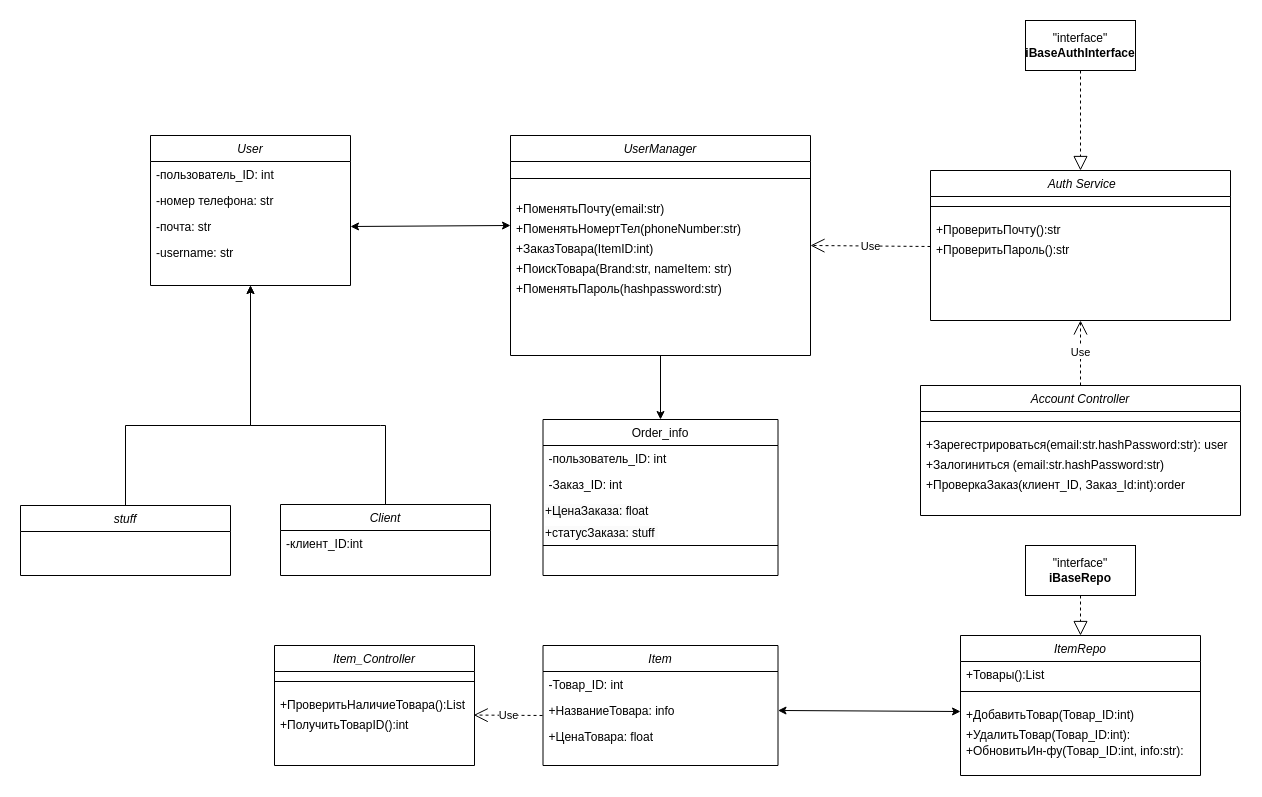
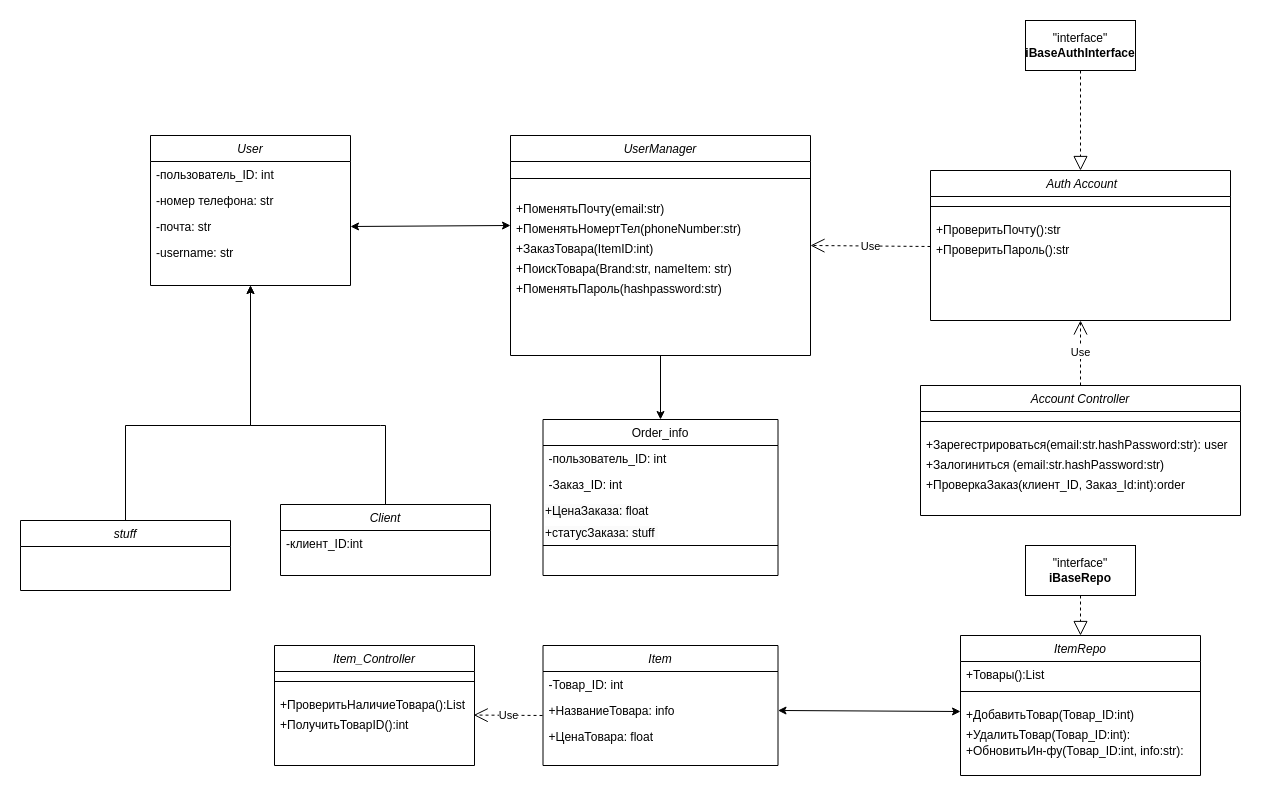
  <mxCell id="0" />
  <mxCell id="1" parent="0" />
  <mxCell id="2" value="User" style="swimlane;fontStyle=2;align=center;verticalAlign=top;childLayout=stackLayout;horizontal=1;startSize=26;horizontalStack=0;resizeParent=1;resizeLast=0;collapsible=1;marginBottom=0;rounded=0;shadow=0;strokeWidth=1;" parent="1" vertex="1"><mxGeometry x="150" y="135" width="200" height="150" as="geometry"><mxRectangle x="200" y="60" width="160" height="26" as="alternateBounds" /></mxGeometry></mxCell>
  <mxCell id="3" value="-пользователь_ID: int" style="text;align=left;verticalAlign=top;spacingLeft=4;spacingRight=4;overflow=hidden;rotatable=0;points=[[0,0.5],[1,0.5]];portConstraint=eastwest;rounded=0;shadow=0;html=0;" parent="2" vertex="1"><mxGeometry y="26" width="200" height="26" as="geometry" /></mxCell>
  <mxCell id="4" value="-номер телефона: str" style="text;align=left;verticalAlign=top;spacingLeft=4;spacingRight=4;overflow=hidden;rotatable=0;points=[[0,0.5],[1,0.5]];portConstraint=eastwest;rounded=0;shadow=0;html=0;" parent="2" vertex="1"><mxGeometry y="52" width="200" height="26" as="geometry" /></mxCell>
  <mxCell id="5" value="-почта: str" style="text;align=left;verticalAlign=top;spacingLeft=4;spacingRight=4;overflow=hidden;rotatable=0;points=[[0,0.5],[1,0.5]];portConstraint=eastwest;rounded=0;shadow=0;html=0;" parent="2" vertex="1"><mxGeometry y="78" width="200" height="26" as="geometry" /></mxCell>
  <mxCell id="6" value="-username: str" style="text;align=left;verticalAlign=top;spacingLeft=4;spacingRight=4;overflow=hidden;rotatable=0;points=[[0,0.5],[1,0.5]];portConstraint=eastwest;" parent="2" vertex="1"><mxGeometry y="104" width="200" height="26" as="geometry" /></mxCell>
  <mxCell id="7" style="edgeStyle=orthogonalEdgeStyle;rounded=0;orthogonalLoop=1;jettySize=auto;html=1;exitX=0.5;exitY=0;exitDx=0;exitDy=0;entryX=0.5;entryY=1;entryDx=0;entryDy=0;" parent="1" source="8" target="2" edge="1"><mxGeometry relative="1" as="geometry"><mxPoint x="190" y="345" as="targetPoint" /><Array as="points"><mxPoint x="125" y="425" /><mxPoint x="250" y="425" /></Array></mxGeometry></mxCell>
- <mxCell id="8" value="stuff" style="swimlane;fontStyle=2;align=center;verticalAlign=top;childLayout=stackLayout;horizontal=1;startSize=26;horizontalStack=0;resizeParent=1;resizeLast=0;collapsible=1;marginBottom=0;rounded=0;shadow=0;strokeWidth=1;" parent="1" vertex="1"><mxGeometry x="20" y="505" width="210" height="70" as="geometry"><mxRectangle x="200" y="60" width="160" height="26" as="alternateBounds" /></mxGeometry></mxCell>
+ <mxCell id="8" value="stuff" style="swimlane;fontStyle=2;align=center;verticalAlign=top;childLayout=stackLayout;horizontal=1;startSize=26;horizontalStack=0;resizeParent=1;resizeLast=0;collapsible=1;marginBottom=0;rounded=0;shadow=0;strokeWidth=1;" parent="1" vertex="1"><mxGeometry x="20" y="520" width="210" height="70" as="geometry"><mxRectangle x="200" y="60" width="160" height="26" as="alternateBounds" /></mxGeometry></mxCell>
  <mxCell id="9" style="edgeStyle=orthogonalEdgeStyle;rounded=0;orthogonalLoop=1;jettySize=auto;html=1;exitX=0.5;exitY=0;exitDx=0;exitDy=0;entryX=0.5;entryY=1;entryDx=0;entryDy=0;" parent="1" source="10" target="2" edge="1"><mxGeometry relative="1" as="geometry"><Array as="points"><mxPoint x="380" y="425" /><mxPoint x="220" y="425" /></Array></mxGeometry></mxCell>
  <mxCell id="10" value="Client" style="swimlane;fontStyle=2;align=center;verticalAlign=top;childLayout=stackLayout;horizontal=1;startSize=26;horizontalStack=0;resizeParent=1;resizeLast=0;collapsible=1;marginBottom=0;rounded=0;shadow=0;strokeWidth=1;" parent="1" vertex="1"><mxGeometry x="280" y="504" width="210" height="71" as="geometry"><mxRectangle x="200" y="60" width="160" height="26" as="alternateBounds" /></mxGeometry></mxCell>
  <mxCell id="11" value="-клиент_ID:int" style="text;align=left;verticalAlign=top;spacingLeft=4;spacingRight=4;overflow=hidden;rotatable=0;points=[[0,0.5],[1,0.5]];portConstraint=eastwest;rounded=0;shadow=0;html=0;" parent="10" vertex="1"><mxGeometry y="26" width="210" height="26" as="geometry" /></mxCell>
  <mxCell id="12" value="Account Controller" style="swimlane;fontStyle=2;align=center;verticalAlign=top;childLayout=stackLayout;horizontal=1;startSize=26;horizontalStack=0;resizeParent=1;resizeLast=0;collapsible=1;marginBottom=0;rounded=0;shadow=0;strokeWidth=1;" parent="1" vertex="1"><mxGeometry x="920" y="385" width="320" height="130" as="geometry"><mxRectangle x="200" y="60" width="160" height="26" as="alternateBounds" /></mxGeometry></mxCell>
  <mxCell id="13" value="" style="line;html=1;strokeWidth=1;align=left;verticalAlign=middle;spacingTop=-1;spacingLeft=3;spacingRight=3;rotatable=0;labelPosition=right;points=[];portConstraint=eastwest;" parent="12" vertex="1"><mxGeometry y="26" width="320" height="20" as="geometry" /></mxCell>
  <mxCell id="14" value="+Зарегестрироваться(email:str.hashPassword:str): user" style="text;align=left;verticalAlign=top;spacingLeft=4;spacingRight=4;overflow=hidden;rotatable=0;points=[[0,0.5],[1,0.5]];portConstraint=eastwest;" parent="12" vertex="1"><mxGeometry y="46" width="320" height="20" as="geometry" /></mxCell>
  <mxCell id="15" value="+Залогиниться (email:str.hashPassword:str)&#10;" style="text;align=left;verticalAlign=top;spacingLeft=4;spacingRight=4;overflow=hidden;rotatable=0;points=[[0,0.5],[1,0.5]];portConstraint=eastwest;" parent="12" vertex="1"><mxGeometry y="66" width="320" height="20" as="geometry" /></mxCell>
  <mxCell id="16" value="+ПроверкаЗаказ(клиент_ID, Заказ_Id:int):order" style="text;align=left;verticalAlign=top;spacingLeft=4;spacingRight=4;overflow=hidden;rotatable=0;points=[[0,0.5],[1,0.5]];portConstraint=eastwest;" parent="12" vertex="1"><mxGeometry y="86" width="320" height="24" as="geometry" /></mxCell>
  <mxCell id="17" value="Order_info" style="swimlane;fontStyle=0;align=center;verticalAlign=top;childLayout=stackLayout;horizontal=1;startSize=26;horizontalStack=0;resizeParent=1;resizeLast=0;collapsible=1;marginBottom=0;rounded=0;shadow=0;strokeWidth=1;" parent="1" vertex="1"><mxGeometry x="542.5" y="419" width="235" height="156" as="geometry"><mxRectangle x="550" y="140" width="160" height="26" as="alternateBounds" /></mxGeometry></mxCell>
  <mxCell id="18" value="-пользователь_ID: int" style="text;align=left;verticalAlign=top;spacingLeft=4;spacingRight=4;overflow=hidden;rotatable=0;points=[[0,0.5],[1,0.5]];portConstraint=eastwest;rounded=0;shadow=0;html=0;" parent="17" vertex="1"><mxGeometry y="26" width="235" height="26" as="geometry" /></mxCell>
  <mxCell id="19" value="-Заказ_ID: int" style="text;align=left;verticalAlign=top;spacingLeft=4;spacingRight=4;overflow=hidden;rotatable=0;points=[[0,0.5],[1,0.5]];portConstraint=eastwest;rounded=0;shadow=0;html=0;" parent="17" vertex="1"><mxGeometry y="52" width="235" height="26" as="geometry" /></mxCell>
  <mxCell id="20" value="&lt;span style=&quot;color: rgb(0, 0, 0); font-family: Helvetica; font-size: 12px; font-style: normal; font-variant-ligatures: normal; font-variant-caps: normal; font-weight: 400; letter-spacing: normal; orphans: 2; text-align: left; text-indent: 0px; text-transform: none; widows: 2; word-spacing: 0px; -webkit-text-stroke-width: 0px; background-color: rgb(251, 251, 251); text-decoration-thickness: initial; text-decoration-style: initial; text-decoration-color: initial; float: none; display: inline !important;&quot;&gt;+ЦенаЗаказа: float&lt;/span&gt;" style="text;whiteSpace=wrap;html=1;" parent="17" vertex="1"><mxGeometry y="78" width="235" height="22" as="geometry" /></mxCell>
  <mxCell id="21" value="&lt;span style=&quot;color: rgb(0, 0, 0); font-family: Helvetica; font-size: 12px; font-style: normal; font-variant-ligatures: normal; font-variant-caps: normal; font-weight: 400; letter-spacing: normal; orphans: 2; text-align: left; text-indent: 0px; text-transform: none; widows: 2; word-spacing: 0px; -webkit-text-stroke-width: 0px; background-color: rgb(251, 251, 251); text-decoration-thickness: initial; text-decoration-style: initial; text-decoration-color: initial; float: none; display: inline !important;&quot;&gt;+статусЗаказа: stuff&amp;nbsp;&lt;br&gt;&lt;/span&gt;" style="text;whiteSpace=wrap;html=1;" parent="17" vertex="1"><mxGeometry y="100" width="235" height="22" as="geometry" /></mxCell>
  <mxCell id="22" value="" style="line;html=1;strokeWidth=1;align=left;verticalAlign=middle;spacingTop=-1;spacingLeft=3;spacingRight=3;rotatable=0;labelPosition=right;points=[];portConstraint=eastwest;" parent="17" vertex="1"><mxGeometry y="122" width="235" height="8" as="geometry" /></mxCell>
  <mxCell id="23" value="Item_Controller" style="swimlane;fontStyle=2;align=center;verticalAlign=top;childLayout=stackLayout;horizontal=1;startSize=26;horizontalStack=0;resizeParent=1;resizeLast=0;collapsible=1;marginBottom=0;rounded=0;shadow=0;strokeWidth=1;" parent="1" vertex="1"><mxGeometry x="274" y="645" width="200" height="120" as="geometry"><mxRectangle x="200" y="60" width="160" height="26" as="alternateBounds" /></mxGeometry></mxCell>
  <mxCell id="24" value="" style="line;html=1;strokeWidth=1;align=left;verticalAlign=middle;spacingTop=-1;spacingLeft=3;spacingRight=3;rotatable=0;labelPosition=right;points=[];portConstraint=eastwest;" parent="23" vertex="1"><mxGeometry y="26" width="200" height="20" as="geometry" /></mxCell>
  <mxCell id="25" value="+ПроверитьНаличиеТовара():List" style="text;align=left;verticalAlign=top;spacingLeft=4;spacingRight=4;overflow=hidden;rotatable=0;points=[[0,0.5],[1,0.5]];portConstraint=eastwest;" parent="23" vertex="1"><mxGeometry y="46" width="200" height="20" as="geometry" /></mxCell>
  <mxCell id="26" value="+ПолучитьТоварID():int&#10;" style="text;align=left;verticalAlign=top;spacingLeft=4;spacingRight=4;overflow=hidden;rotatable=0;points=[[0,0.5],[1,0.5]];portConstraint=eastwest;" parent="23" vertex="1"><mxGeometry y="66" width="200" height="16" as="geometry" /></mxCell>
- <mxCell id="27" value=" Auth Service" style="swimlane;fontStyle=2;align=center;verticalAlign=top;childLayout=stackLayout;horizontal=1;startSize=26;horizontalStack=0;resizeParent=1;resizeLast=0;collapsible=1;marginBottom=0;rounded=0;shadow=0;strokeWidth=1;" parent="1" vertex="1"><mxGeometry x="930" y="170" width="300" height="150" as="geometry"><mxRectangle x="200" y="60" width="160" height="26" as="alternateBounds" /></mxGeometry></mxCell>
+ <mxCell id="27" value=" Auth Account" style="swimlane;fontStyle=2;align=center;verticalAlign=top;childLayout=stackLayout;horizontal=1;startSize=26;horizontalStack=0;resizeParent=1;resizeLast=0;collapsible=1;marginBottom=0;rounded=0;shadow=0;strokeWidth=1;" parent="1" vertex="1"><mxGeometry x="930" y="170" width="300" height="150" as="geometry"><mxRectangle x="200" y="60" width="160" height="26" as="alternateBounds" /></mxGeometry></mxCell>
  <mxCell id="28" value="" style="line;html=1;strokeWidth=1;align=left;verticalAlign=middle;spacingTop=-1;spacingLeft=3;spacingRight=3;rotatable=0;labelPosition=right;points=[];portConstraint=eastwest;" parent="27" vertex="1"><mxGeometry y="26" width="300" height="20" as="geometry" /></mxCell>
  <mxCell id="29" value="+ПроверитьПочту():str" style="text;align=left;verticalAlign=top;spacingLeft=4;spacingRight=4;overflow=hidden;rotatable=0;points=[[0,0.5],[1,0.5]];portConstraint=eastwest;" parent="27" vertex="1"><mxGeometry y="46" width="300" height="20" as="geometry" /></mxCell>
  <mxCell id="30" value="+ПроверитьПароль():str" style="text;align=left;verticalAlign=top;spacingLeft=4;spacingRight=4;overflow=hidden;rotatable=0;points=[[0,0.5],[1,0.5]];portConstraint=eastwest;" parent="27" vertex="1"><mxGeometry y="66" width="300" height="20" as="geometry" /></mxCell>
  <mxCell id="31" style="edgeStyle=orthogonalEdgeStyle;rounded=0;orthogonalLoop=1;jettySize=auto;html=1;entryX=0.5;entryY=0;entryDx=0;entryDy=0;" edge="1" parent="1" source="32" target="17"><mxGeometry relative="1" as="geometry" /></mxCell>
  <mxCell id="32" value="UserManager" style="swimlane;fontStyle=2;align=center;verticalAlign=top;childLayout=stackLayout;horizontal=1;startSize=26;horizontalStack=0;resizeParent=1;resizeLast=0;collapsible=1;marginBottom=0;rounded=0;shadow=0;strokeWidth=1;" parent="1" vertex="1"><mxGeometry x="510" y="135" width="300" height="220" as="geometry"><mxRectangle x="200" y="60" width="160" height="26" as="alternateBounds" /></mxGeometry></mxCell>
  <mxCell id="33" value="" style="line;html=1;strokeWidth=1;align=left;verticalAlign=middle;spacingTop=-1;spacingLeft=3;spacingRight=3;rotatable=0;labelPosition=right;points=[];portConstraint=eastwest;" parent="32" vertex="1"><mxGeometry y="26" width="300" height="34" as="geometry" /></mxCell>
  <mxCell id="34" value="+ПоменятьПочту(email:str)" style="text;align=left;verticalAlign=top;spacingLeft=4;spacingRight=4;overflow=hidden;rotatable=0;points=[[0,0.5],[1,0.5]];portConstraint=eastwest;" parent="32" vertex="1"><mxGeometry y="60" width="300" height="20" as="geometry" /></mxCell>
  <mxCell id="35" value="+ПоменятьНомертТел(phoneNumber:str)" style="text;align=left;verticalAlign=top;spacingLeft=4;spacingRight=4;overflow=hidden;rotatable=0;points=[[0,0.5],[1,0.5]];portConstraint=eastwest;" parent="32" vertex="1"><mxGeometry y="80" width="300" height="20" as="geometry" /></mxCell>
  <mxCell id="36" value="+ЗаказТовара(ItemID:int)" style="text;align=left;verticalAlign=top;spacingLeft=4;spacingRight=4;overflow=hidden;rotatable=0;points=[[0,0.5],[1,0.5]];portConstraint=eastwest;" parent="32" vertex="1"><mxGeometry y="100" width="300" height="20" as="geometry" /></mxCell>
  <mxCell id="37" value="+ПоискТовара(Brand:str, nameItem: str)" style="text;align=left;verticalAlign=top;spacingLeft=4;spacingRight=4;overflow=hidden;rotatable=0;points=[[0,0.5],[1,0.5]];portConstraint=eastwest;" parent="32" vertex="1"><mxGeometry y="120" width="300" height="20" as="geometry" /></mxCell>
  <mxCell id="38" value="+ПоменятьПароль(hashpassword:str)" style="text;align=left;verticalAlign=top;spacingLeft=4;spacingRight=4;overflow=hidden;rotatable=0;points=[[0,0.5],[1,0.5]];portConstraint=eastwest;" parent="32" vertex="1"><mxGeometry y="140" width="300" height="20" as="geometry" /></mxCell>
  <mxCell id="39" value="" style="endArrow=classic;startArrow=classic;html=1;rounded=0;exitX=1;exitY=0.5;exitDx=0;exitDy=0;entryX=0;entryY=0.5;entryDx=0;entryDy=0;" parent="1" source="5" target="35" edge="1"><mxGeometry width="50" height="50" relative="1" as="geometry"><mxPoint x="610" y="415" as="sourcePoint" /><mxPoint x="560.3" y="215.3" as="targetPoint" /></mxGeometry></mxCell>
  <mxCell id="40" value="Use" style="endArrow=open;endSize=12;dashed=1;html=1;rounded=0;exitX=0;exitY=0.5;exitDx=0;exitDy=0;entryX=1;entryY=0.5;entryDx=0;entryDy=0;" parent="1" source="30" target="36" edge="1"><mxGeometry width="160" relative="1" as="geometry"><mxPoint x="1011" y="251" as="sourcePoint" /><mxPoint x="900" y="225" as="targetPoint" /></mxGeometry></mxCell>
  <mxCell id="41" value="&lt;div&gt;&quot;interface&quot;&lt;/div&gt;&lt;div&gt;&lt;b&gt;iBaseAuthInterface&lt;/b&gt;&lt;br&gt;&lt;/div&gt;" style="html=1;whiteSpace=wrap;" parent="1" vertex="1"><mxGeometry x="1025" y="20" width="110" height="50" as="geometry" /></mxCell>
  <mxCell id="42" value="&lt;div&gt;&quot;interface&quot;&lt;/div&gt;&lt;div&gt;&lt;b&gt;iBaseRepo&lt;/b&gt;&lt;br&gt;&lt;/div&gt;" style="html=1;whiteSpace=wrap;" parent="1" vertex="1"><mxGeometry x="1025" y="545" width="110" height="50" as="geometry" /></mxCell>
  <mxCell id="43" value="Use" style="endArrow=open;endSize=12;dashed=1;html=1;rounded=0;entryX=0.996;entryY=0.222;entryDx=0;entryDy=0;entryPerimeter=0;exitX=-0.002;exitY=0.692;exitDx=0;exitDy=0;exitPerimeter=0;" parent="1" source="56" target="26" edge="1"><mxGeometry width="160" relative="1" as="geometry"><mxPoint x="542" y="710" as="sourcePoint" /><mxPoint x="470" y="719" as="targetPoint" /><Array as="points" /></mxGeometry></mxCell>
  <mxCell id="44" value="ItemRepo" style="swimlane;fontStyle=2;align=center;verticalAlign=top;childLayout=stackLayout;horizontal=1;startSize=26;horizontalStack=0;resizeParent=1;resizeLast=0;collapsible=1;marginBottom=0;rounded=0;shadow=0;strokeWidth=1;" parent="1" vertex="1"><mxGeometry x="960" y="635" width="240" height="140" as="geometry"><mxRectangle x="200" y="60" width="160" height="26" as="alternateBounds" /></mxGeometry></mxCell>
  <mxCell id="45" value="+Товары():List" style="text;align=left;verticalAlign=top;spacingLeft=4;spacingRight=4;overflow=hidden;rotatable=0;points=[[0,0.5],[1,0.5]];portConstraint=eastwest;" parent="44" vertex="1"><mxGeometry y="26" width="240" height="20" as="geometry" /></mxCell>
  <mxCell id="46" value="" style="line;html=1;strokeWidth=1;align=left;verticalAlign=middle;spacingTop=-1;spacingLeft=3;spacingRight=3;rotatable=0;labelPosition=right;points=[];portConstraint=eastwest;" parent="44" vertex="1"><mxGeometry y="46" width="240" height="20" as="geometry" /></mxCell>
  <mxCell id="47" value="+ДобавитьТовар(Товар_ID:int)" style="text;align=left;verticalAlign=top;spacingLeft=4;spacingRight=4;overflow=hidden;rotatable=0;points=[[0,0.5],[1,0.5]];portConstraint=eastwest;" parent="44" vertex="1"><mxGeometry y="66" width="240" height="20" as="geometry" /></mxCell>
  <mxCell id="48" value="+УдалитьТовар(Товар_ID:int):" style="text;align=left;verticalAlign=top;spacingLeft=4;spacingRight=4;overflow=hidden;rotatable=0;points=[[0,0.5],[1,0.5]];portConstraint=eastwest;" parent="44" vertex="1"><mxGeometry y="86" width="240" height="16" as="geometry" /></mxCell>
  <mxCell id="49" value="+ОбновитьИн-фу(Товар_ID:int, info:str):" style="text;align=left;verticalAlign=top;spacingLeft=4;spacingRight=4;overflow=hidden;rotatable=0;points=[[0,0.5],[1,0.5]];portConstraint=eastwest;" parent="44" vertex="1"><mxGeometry y="102" width="240" height="16" as="geometry" /></mxCell>
  <mxCell id="50" value="" style="endArrow=classic;startArrow=classic;html=1;rounded=0;exitX=0;exitY=0.5;exitDx=0;exitDy=0;entryX=1;entryY=0.5;entryDx=0;entryDy=0;" parent="1" source="47" target="56" edge="1"><mxGeometry width="50" height="50" relative="1" as="geometry"><mxPoint x="-280" y="1016" as="sourcePoint" /><mxPoint x="-70" y="945" as="targetPoint" /><Array as="points" /></mxGeometry></mxCell>
  <mxCell id="51" value="Use" style="endArrow=open;endSize=12;dashed=1;html=1;rounded=0;entryX=0.5;entryY=1;entryDx=0;entryDy=0;exitX=0.5;exitY=0;exitDx=0;exitDy=0;" parent="1" source="12" target="27" edge="1"><mxGeometry width="160" relative="1" as="geometry"><mxPoint x="1310" y="255" as="sourcePoint" /><mxPoint x="1210" y="325" as="targetPoint" /></mxGeometry></mxCell>
  <mxCell id="52" value="" style="endArrow=block;dashed=1;endFill=0;endSize=12;html=1;rounded=0;exitX=0.5;exitY=1;exitDx=0;exitDy=0;entryX=0.5;entryY=0;entryDx=0;entryDy=0;" parent="1" source="42" target="44" edge="1"><mxGeometry width="160" relative="1" as="geometry"><mxPoint x="650" y="815" as="sourcePoint" /><mxPoint x="810" y="815" as="targetPoint" /></mxGeometry></mxCell>
  <mxCell id="53" value="" style="endArrow=block;dashed=1;endFill=0;endSize=12;html=1;rounded=0;entryX=0.5;entryY=0;entryDx=0;entryDy=0;exitX=0.5;exitY=1;exitDx=0;exitDy=0;" parent="1" source="41" target="27" edge="1"><mxGeometry width="160" relative="1" as="geometry"><mxPoint x="1140" y="85" as="sourcePoint" /><mxPoint x="1210" y="55" as="targetPoint" /></mxGeometry></mxCell>
  <mxCell id="54" value="Item" style="swimlane;fontStyle=2;align=center;verticalAlign=top;childLayout=stackLayout;horizontal=1;startSize=26;horizontalStack=0;resizeParent=1;resizeLast=0;collapsible=1;marginBottom=0;rounded=0;shadow=0;strokeWidth=1;" parent="1" vertex="1"><mxGeometry x="542.5" y="645" width="235" height="120" as="geometry"><mxRectangle x="200" y="60" width="160" height="26" as="alternateBounds" /></mxGeometry></mxCell>
  <mxCell id="55" value="-Товар_ID: int" style="text;align=left;verticalAlign=top;spacingLeft=4;spacingRight=4;overflow=hidden;rotatable=0;points=[[0,0.5],[1,0.5]];portConstraint=eastwest;rounded=0;shadow=0;html=0;" parent="54" vertex="1"><mxGeometry y="26" width="235" height="26" as="geometry" /></mxCell>
  <mxCell id="56" value="+НазваниеТовара: info" style="text;align=left;verticalAlign=top;spacingLeft=4;spacingRight=4;overflow=hidden;rotatable=0;points=[[0,0.5],[1,0.5]];portConstraint=eastwest;" parent="54" vertex="1"><mxGeometry y="52" width="235" height="26" as="geometry" /></mxCell>
  <mxCell id="57" value="+ЦенаТовара: float" style="text;align=left;verticalAlign=top;spacingLeft=4;spacingRight=4;overflow=hidden;rotatable=0;points=[[0,0.5],[1,0.5]];portConstraint=eastwest;" parent="54" vertex="1"><mxGeometry y="78" width="235" height="26" as="geometry" /></mxCell>
